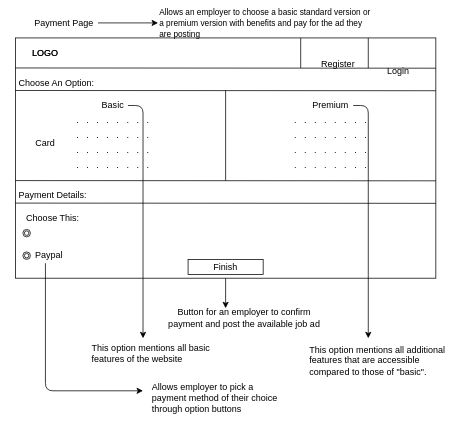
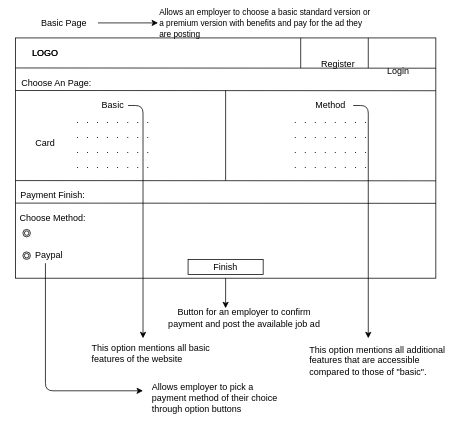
  <mxCell id="0" />
  <mxCell id="1" parent="0" />
  <mxCell id="2" value="" style="rounded=0;whiteSpace=wrap;html=1;" vertex="1" parent="1"><mxGeometry x="20" y="50" width="560" height="320" as="geometry" /></mxCell>
  <mxCell id="3" value="" style="endArrow=none;html=1;entryX=1;entryY=0.126;entryDx=0;entryDy=0;entryPerimeter=0;" edge="1" parent="1"><mxGeometry width="50" height="50" relative="1" as="geometry"><mxPoint x="20" y="90" as="sourcePoint" /><mxPoint x="580" y="90.32" as="targetPoint" /></mxGeometry></mxCell>
  <mxCell id="4" value="" style="endArrow=none;html=1;entryX=1;entryY=0.126;entryDx=0;entryDy=0;entryPerimeter=0;" edge="1" parent="1"><mxGeometry width="50" height="50" relative="1" as="geometry"><mxPoint x="20" y="120" as="sourcePoint" /><mxPoint x="580" y="120.32" as="targetPoint" /></mxGeometry></mxCell>
  <mxCell id="5" value="" style="endArrow=none;html=1;entryX=1;entryY=0.126;entryDx=0;entryDy=0;entryPerimeter=0;" edge="1" parent="1"><mxGeometry width="50" height="50" relative="1" as="geometry"><mxPoint x="20" y="270" as="sourcePoint" /><mxPoint x="580" y="270.32" as="targetPoint" /></mxGeometry></mxCell>
  <mxCell id="6" value="" style="endArrow=none;html=1;entryX=1;entryY=0.126;entryDx=0;entryDy=0;entryPerimeter=0;" edge="1" parent="1"><mxGeometry width="50" height="50" relative="1" as="geometry"><mxPoint x="20" y="240" as="sourcePoint" /><mxPoint x="580" y="240.32" as="targetPoint" /></mxGeometry></mxCell>
  <mxCell id="7" value="" style="endArrow=none;html=1;" edge="1" parent="1"><mxGeometry width="50" height="50" relative="1" as="geometry"><mxPoint x="300" y="240" as="sourcePoint" /><mxPoint x="300" y="120" as="targetPoint" /></mxGeometry></mxCell>
  <mxCell id="8" value="LOGO" style="text;html=1;strokeColor=none;fillColor=none;align=center;verticalAlign=middle;whiteSpace=wrap;rounded=0;" vertex="1" parent="1"><mxGeometry x="40" y="60" width="40" height="20" as="geometry" /></mxCell>
  <mxCell id="9" value="LOGO" style="text;html=1;strokeColor=none;fillColor=none;align=center;verticalAlign=middle;whiteSpace=wrap;rounded=0;" vertex="1" parent="1"><mxGeometry x="40" y="60" width="40" height="20" as="geometry" /></mxCell>
  <mxCell id="10" value="Register" style="text;html=1;strokeColor=none;fillColor=none;align=center;verticalAlign=middle;whiteSpace=wrap;rounded=0;" vertex="1" parent="1"><mxGeometry x="430" y="75" width="40" height="20" as="geometry" /></mxCell>
  <mxCell id="11" value="Login" style="text;html=1;strokeColor=none;fillColor=none;align=center;verticalAlign=middle;whiteSpace=wrap;rounded=0;" vertex="1" parent="1"><mxGeometry x="510" y="85" width="40" height="20" as="geometry" /></mxCell>
  <mxCell id="12" value="" style="endArrow=none;html=1;" edge="1" parent="1"><mxGeometry width="50" height="50" relative="1" as="geometry"><mxPoint x="400" y="90" as="sourcePoint" /><mxPoint x="400" y="50" as="targetPoint" /></mxGeometry></mxCell>
  <mxCell id="13" value="" style="endArrow=none;html=1;" edge="1" parent="1"><mxGeometry width="50" height="50" relative="1" as="geometry"><mxPoint x="490" y="90" as="sourcePoint" /><mxPoint x="490" y="50" as="targetPoint" /></mxGeometry></mxCell>
- <mxCell id="14" value="Choose An Option:" style="text;html=1;strokeColor=none;fillColor=none;align=center;verticalAlign=middle;whiteSpace=wrap;rounded=0;" vertex="1" parent="1"><mxGeometry x="20" y="100" width="110" height="20" as="geometry" /></mxCell>
+ <mxCell id="14" value="Choose An Page:" style="text;html=1;strokeColor=none;fillColor=none;align=center;verticalAlign=middle;whiteSpace=wrap;rounded=0;" vertex="1" parent="1"><mxGeometry x="20" y="100" width="110" height="20" as="geometry" /></mxCell>
  <mxCell id="15" value="Basic" style="text;html=1;strokeColor=none;fillColor=none;align=center;verticalAlign=middle;whiteSpace=wrap;rounded=0;" vertex="1" parent="1"><mxGeometry x="130" y="130" width="40" height="20" as="geometry" /></mxCell>
- <mxCell id="16" value="Premium" style="text;html=1;strokeColor=none;fillColor=none;align=center;verticalAlign=middle;whiteSpace=wrap;rounded=0;" vertex="1" parent="1"><mxGeometry x="420" y="130" width="40" height="20" as="geometry" /></mxCell>
+ <mxCell id="16" value="Method" style="text;html=1;strokeColor=none;fillColor=none;align=center;verticalAlign=middle;whiteSpace=wrap;rounded=0;" vertex="1" parent="1"><mxGeometry x="420" y="130" width="40" height="20" as="geometry" /></mxCell>
  <mxCell id="17" value=".&amp;nbsp; &amp;nbsp;.&amp;nbsp; &amp;nbsp;.&amp;nbsp; &amp;nbsp;.&amp;nbsp; &amp;nbsp;.&amp;nbsp; &amp;nbsp;.&amp;nbsp; &amp;nbsp;.&amp;nbsp; &amp;nbsp;." style="text;html=1;strokeColor=none;fillColor=none;align=center;verticalAlign=middle;whiteSpace=wrap;rounded=0;" vertex="1" parent="1"><mxGeometry x="90" y="150" width="120" height="20" as="geometry" /></mxCell>
  <mxCell id="18" value=".&amp;nbsp; &amp;nbsp;.&amp;nbsp; &amp;nbsp;.&amp;nbsp; &amp;nbsp;.&amp;nbsp; &amp;nbsp;.&amp;nbsp; &amp;nbsp;.&amp;nbsp; &amp;nbsp;.&amp;nbsp; &amp;nbsp;." style="text;html=1;strokeColor=none;fillColor=none;align=center;verticalAlign=middle;whiteSpace=wrap;rounded=0;" vertex="1" parent="1"><mxGeometry x="90" y="170" width="120" height="20" as="geometry" /></mxCell>
  <mxCell id="19" value=".&amp;nbsp; &amp;nbsp;.&amp;nbsp; &amp;nbsp;.&amp;nbsp; &amp;nbsp;.&amp;nbsp; &amp;nbsp;.&amp;nbsp; &amp;nbsp;.&amp;nbsp; &amp;nbsp;.&amp;nbsp; &amp;nbsp;." style="text;html=1;strokeColor=none;fillColor=none;align=center;verticalAlign=middle;whiteSpace=wrap;rounded=0;" vertex="1" parent="1"><mxGeometry x="90" y="190" width="120" height="20" as="geometry" /></mxCell>
  <mxCell id="20" value=".&amp;nbsp; &amp;nbsp;.&amp;nbsp; &amp;nbsp;.&amp;nbsp; &amp;nbsp;.&amp;nbsp; &amp;nbsp;.&amp;nbsp; &amp;nbsp;.&amp;nbsp; &amp;nbsp;.&amp;nbsp; &amp;nbsp;." style="text;html=1;strokeColor=none;fillColor=none;align=center;verticalAlign=middle;whiteSpace=wrap;rounded=0;" vertex="1" parent="1"><mxGeometry x="90" y="210" width="120" height="20" as="geometry" /></mxCell>
  <mxCell id="21" value=".&amp;nbsp; &amp;nbsp;.&amp;nbsp; &amp;nbsp;.&amp;nbsp; &amp;nbsp;.&amp;nbsp; &amp;nbsp;.&amp;nbsp; &amp;nbsp;.&amp;nbsp; &amp;nbsp;.&amp;nbsp; &amp;nbsp;." style="text;html=1;strokeColor=none;fillColor=none;align=center;verticalAlign=middle;whiteSpace=wrap;rounded=0;" vertex="1" parent="1"><mxGeometry x="380" y="210" width="120" height="20" as="geometry" /></mxCell>
  <mxCell id="22" value=".&amp;nbsp; &amp;nbsp;.&amp;nbsp; &amp;nbsp;.&amp;nbsp; &amp;nbsp;.&amp;nbsp; &amp;nbsp;.&amp;nbsp; &amp;nbsp;.&amp;nbsp; &amp;nbsp;.&amp;nbsp; &amp;nbsp;." style="text;html=1;strokeColor=none;fillColor=none;align=center;verticalAlign=middle;whiteSpace=wrap;rounded=0;" vertex="1" parent="1"><mxGeometry x="380" y="190" width="120" height="20" as="geometry" /></mxCell>
  <mxCell id="23" value=".&amp;nbsp; &amp;nbsp;.&amp;nbsp; &amp;nbsp;.&amp;nbsp; &amp;nbsp;.&amp;nbsp; &amp;nbsp;.&amp;nbsp; &amp;nbsp;.&amp;nbsp; &amp;nbsp;.&amp;nbsp; &amp;nbsp;." style="text;html=1;strokeColor=none;fillColor=none;align=center;verticalAlign=middle;whiteSpace=wrap;rounded=0;" vertex="1" parent="1"><mxGeometry x="380" y="150" width="120" height="20" as="geometry" /></mxCell>
  <mxCell id="24" value=".&amp;nbsp; &amp;nbsp;.&amp;nbsp; &amp;nbsp;.&amp;nbsp; &amp;nbsp;.&amp;nbsp; &amp;nbsp;.&amp;nbsp; &amp;nbsp;.&amp;nbsp; &amp;nbsp;.&amp;nbsp; &amp;nbsp;." style="text;html=1;strokeColor=none;fillColor=none;align=center;verticalAlign=middle;whiteSpace=wrap;rounded=0;" vertex="1" parent="1"><mxGeometry x="380" y="170" width="120" height="20" as="geometry" /></mxCell>
- <mxCell id="25" value="Payment Details:" style="text;html=1;strokeColor=none;fillColor=none;align=center;verticalAlign=middle;whiteSpace=wrap;rounded=0;" vertex="1" parent="1"><mxGeometry x="20" y="250" width="100" height="20" as="geometry" /></mxCell>
- <mxCell id="26" value="Choose This:" style="text;html=1;strokeColor=none;fillColor=none;align=center;verticalAlign=middle;whiteSpace=wrap;rounded=0;" vertex="1" parent="1"><mxGeometry x="20" y="280" width="100" height="20" as="geometry" /></mxCell>
+ <mxCell id="25" value="Payment Finish:" style="text;html=1;strokeColor=none;fillColor=none;align=center;verticalAlign=middle;whiteSpace=wrap;rounded=0;" vertex="1" parent="1"><mxGeometry x="20" y="250" width="100" height="20" as="geometry" /></mxCell>
+ <mxCell id="26" value="Choose Method:" style="text;html=1;strokeColor=none;fillColor=none;align=center;verticalAlign=middle;whiteSpace=wrap;rounded=0;" vertex="1" parent="1"><mxGeometry x="20" y="280" width="100" height="20" as="geometry" /></mxCell>
  <mxCell id="27" value="Card" style="text;html=1;strokeColor=none;fillColor=none;align=center;verticalAlign=middle;whiteSpace=wrap;rounded=0;" vertex="1" parent="1"><mxGeometry x="40" y="180" width="40" height="20" as="geometry" /></mxCell>
  <mxCell id="28" value="Paypal" style="text;html=1;strokeColor=none;fillColor=none;align=center;verticalAlign=middle;whiteSpace=wrap;rounded=0;" vertex="1" parent="1"><mxGeometry x="40" y="330" width="50" height="20" as="geometry" /></mxCell>
  <mxCell id="29" value="" style="ellipse;shape=doubleEllipse;whiteSpace=wrap;html=1;aspect=fixed;" vertex="1" parent="1"><mxGeometry x="30" y="305" width="10" height="10" as="geometry" /></mxCell>
  <mxCell id="30" value="" style="ellipse;shape=doubleEllipse;whiteSpace=wrap;html=1;aspect=fixed;" vertex="1" parent="1"><mxGeometry x="30" y="335" width="10" height="10" as="geometry" /></mxCell>
  <mxCell id="31" value="" style="rounded=0;whiteSpace=wrap;html=1;" vertex="1" parent="1"><mxGeometry x="250" y="345" width="100" height="20" as="geometry" /></mxCell>
  <mxCell id="32" value="Finish" style="text;html=1;strokeColor=none;fillColor=none;align=center;verticalAlign=middle;whiteSpace=wrap;rounded=0;" vertex="1" parent="1"><mxGeometry x="280" y="345" width="40" height="20" as="geometry" /></mxCell>
- <mxCell id="33" value="Payment Page" style="text;html=1;strokeColor=none;fillColor=none;align=center;verticalAlign=middle;whiteSpace=wrap;rounded=0;" vertex="1" parent="1"><mxGeometry x="30" y="20" width="110" height="20" as="geometry" /></mxCell>
+ <mxCell id="33" value="Basic Page" style="text;html=1;strokeColor=none;fillColor=none;align=center;verticalAlign=middle;whiteSpace=wrap;rounded=0;" vertex="1" parent="1"><mxGeometry x="30" y="20" width="110" height="20" as="geometry" /></mxCell>
  <mxCell id="34" value="&lt;font style=&quot;font-size: 11px&quot;&gt;Allows an employer to choose a basic standard version or a premium version with benefits and&amp;nbsp;&lt;/font&gt;&lt;span style=&quot;font-size: 11px&quot;&gt;pay for the ad they are posting&lt;/span&gt;" style="text;html=1;strokeColor=none;fillColor=none;align=left;verticalAlign=middle;whiteSpace=wrap;rounded=0;" vertex="1" parent="1"><mxGeometry x="210" y="20" width="290" height="20" as="geometry" /></mxCell>
  <mxCell id="35" value="" style="endArrow=classic;html=1;entryX=0;entryY=0.5;entryDx=0;entryDy=0;" edge="1" parent="1" target="34"><mxGeometry width="50" height="50" relative="1" as="geometry"><mxPoint x="130" y="30" as="sourcePoint" /><mxPoint x="180" y="-20" as="targetPoint" /></mxGeometry></mxCell>
  <mxCell id="36" value="" style="endArrow=classic;html=1;" edge="1" parent="1"><mxGeometry width="50" height="50" relative="1" as="geometry"><mxPoint x="170" y="140" as="sourcePoint" /><mxPoint x="190" y="450" as="targetPoint" /><Array as="points"><mxPoint x="190" y="140" /></Array></mxGeometry></mxCell>
  <mxCell id="37" value="" style="endArrow=classic;html=1;" edge="1" parent="1"><mxGeometry width="50" height="50" relative="1" as="geometry"><mxPoint x="470" y="140" as="sourcePoint" /><mxPoint x="490" y="450" as="targetPoint" /><Array as="points"><mxPoint x="490" y="140" /></Array></mxGeometry></mxCell>
  <mxCell id="38" value="This option mentions all basic features of the website" style="text;html=1;strokeColor=none;fillColor=none;align=left;verticalAlign=middle;whiteSpace=wrap;rounded=0;" vertex="1" parent="1"><mxGeometry x="120" y="455" width="160" height="30" as="geometry" /></mxCell>
  <mxCell id="39" value="This option mentions all additional features that are accessible compared to those of &quot;basic&quot;.&amp;nbsp;" style="text;html=1;strokeColor=none;fillColor=none;align=left;verticalAlign=middle;whiteSpace=wrap;rounded=0;" vertex="1" parent="1"><mxGeometry x="410" y="455" width="190" height="50" as="geometry" /></mxCell>
  <mxCell id="40" value="" style="endArrow=classic;html=1;" edge="1" parent="1"><mxGeometry width="50" height="50" relative="1" as="geometry"><mxPoint x="60" y="350" as="sourcePoint" /><mxPoint x="190" y="520" as="targetPoint" /><Array as="points"><mxPoint x="60" y="520" /></Array></mxGeometry></mxCell>
  <mxCell id="41" value="Allows employer to pick a payment method of their choice through option buttons" style="text;html=1;strokeColor=none;fillColor=none;align=left;verticalAlign=middle;whiteSpace=wrap;rounded=0;" vertex="1" parent="1"><mxGeometry x="200" y="500" width="170" height="60" as="geometry" /></mxCell>
  <mxCell id="42" value="" style="endArrow=classic;html=1;" edge="1" parent="1"><mxGeometry width="50" height="50" relative="1" as="geometry"><mxPoint x="300" y="370" as="sourcePoint" /><mxPoint x="300" y="410" as="targetPoint" /></mxGeometry></mxCell>
  <mxCell id="43" value="Button for an employer to confirm payment and post the available job ad" style="text;html=1;strokeColor=none;fillColor=none;align=center;verticalAlign=middle;whiteSpace=wrap;rounded=0;" vertex="1" parent="1"><mxGeometry x="220" y="415" width="210" height="15" as="geometry" /></mxCell>
